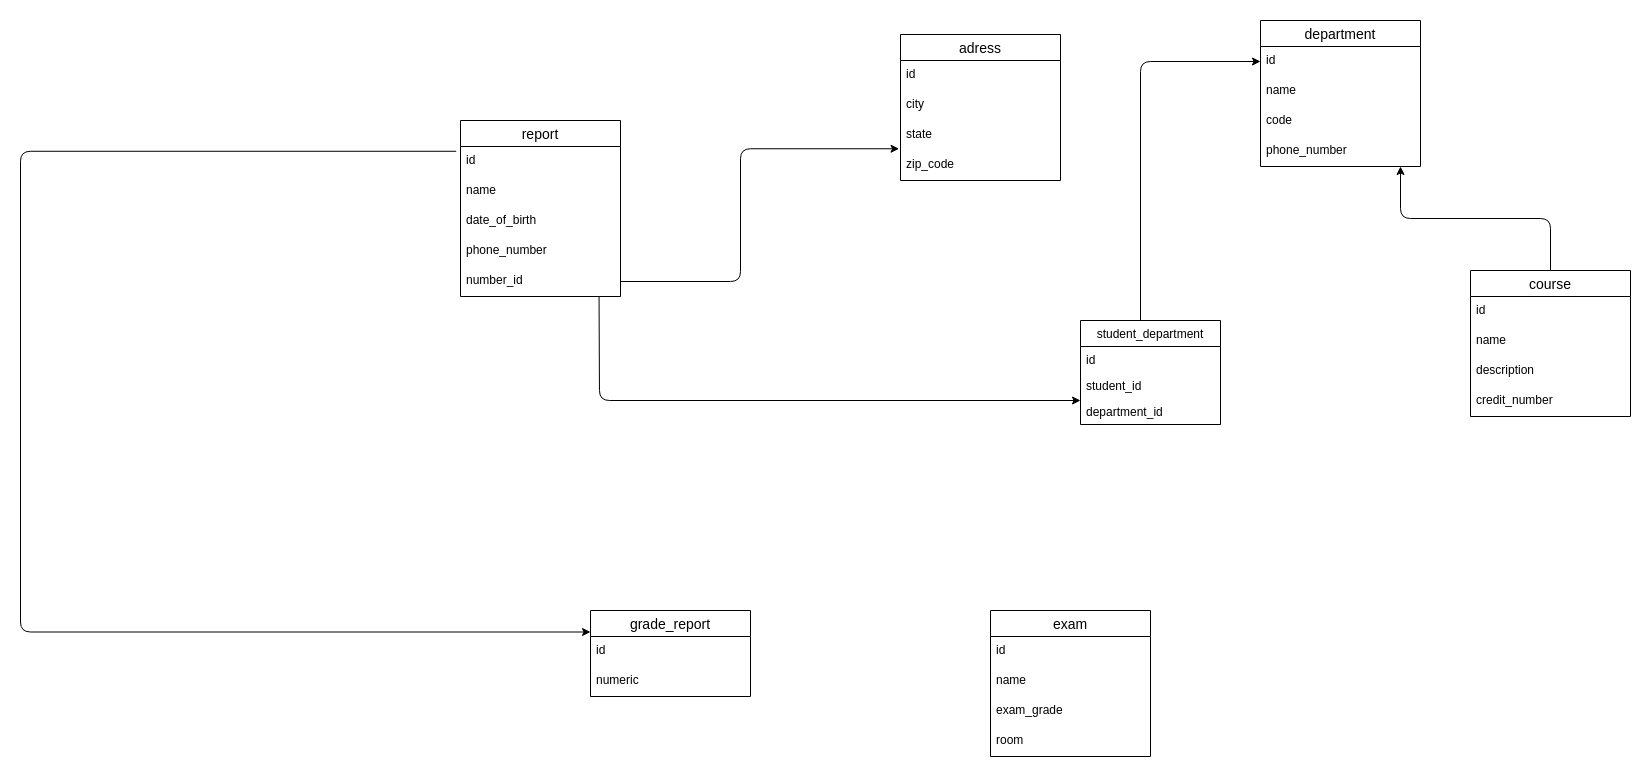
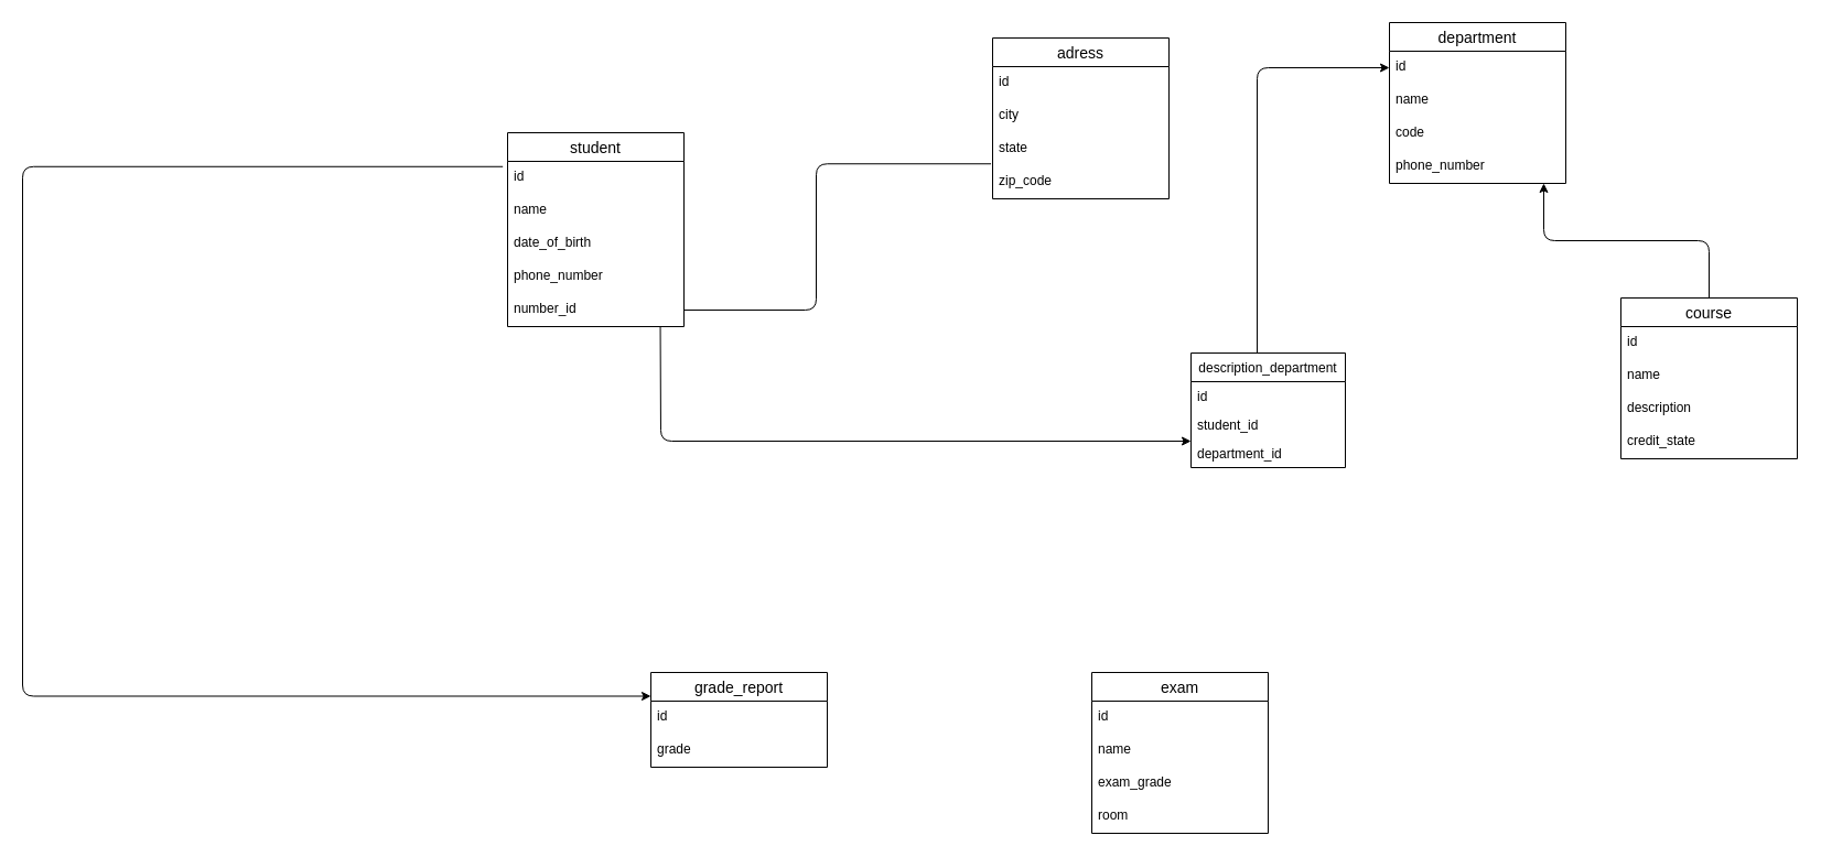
  <mxCell id="0" />
  <mxCell id="1" parent="0" />
- <mxCell id="2" value="report" style="swimlane;fontStyle=0;childLayout=stackLayout;horizontal=1;startSize=26;horizontalStack=0;resizeParent=1;resizeParentMax=0;resizeLast=0;collapsible=1;marginBottom=0;align=center;fontSize=14;" vertex="1" parent="1"><mxGeometry x="460" y="120" width="160" height="176" as="geometry"><mxRectangle x="340" y="199" width="80" height="26" as="alternateBounds" /></mxGeometry></mxCell>
+ <mxCell id="2" value="student" style="swimlane;fontStyle=0;childLayout=stackLayout;horizontal=1;startSize=26;horizontalStack=0;resizeParent=1;resizeParentMax=0;resizeLast=0;collapsible=1;marginBottom=0;align=center;fontSize=14;" vertex="1" parent="1"><mxGeometry x="460" y="120" width="160" height="176" as="geometry"><mxRectangle x="340" y="199" width="80" height="26" as="alternateBounds" /></mxGeometry></mxCell>
  <mxCell id="3" value="id" style="text;strokeColor=none;fillColor=none;spacingLeft=4;spacingRight=4;overflow=hidden;rotatable=0;points=[[0,0.5],[1,0.5]];portConstraint=eastwest;fontSize=12;" vertex="1" parent="2"><mxGeometry y="26" width="160" height="30" as="geometry" /></mxCell>
  <mxCell id="4" value="name" style="text;strokeColor=none;fillColor=none;spacingLeft=4;spacingRight=4;overflow=hidden;rotatable=0;points=[[0,0.5],[1,0.5]];portConstraint=eastwest;fontSize=12;" vertex="1" parent="2"><mxGeometry y="56" width="160" height="30" as="geometry" /></mxCell>
  <mxCell id="5" value="date_of_birth" style="text;strokeColor=none;fillColor=none;spacingLeft=4;spacingRight=4;overflow=hidden;rotatable=0;points=[[0,0.5],[1,0.5]];portConstraint=eastwest;fontSize=12;" vertex="1" parent="2"><mxGeometry y="86" width="160" height="30" as="geometry" /></mxCell>
  <mxCell id="6" value="phone_number" style="text;strokeColor=none;fillColor=none;spacingLeft=4;spacingRight=4;overflow=hidden;rotatable=0;points=[[0,0.5],[1,0.5]];portConstraint=eastwest;fontSize=12;" vertex="1" parent="2"><mxGeometry y="116" width="160" height="30" as="geometry" /></mxCell>
  <mxCell id="7" value="number_id" style="text;strokeColor=none;fillColor=none;spacingLeft=4;spacingRight=4;overflow=hidden;rotatable=0;points=[[0,0.5],[1,0.5]];portConstraint=eastwest;fontSize=12;" vertex="1" parent="2"><mxGeometry y="146" width="160" height="30" as="geometry" /></mxCell>
  <mxCell id="8" value="adress" style="swimlane;fontStyle=0;childLayout=stackLayout;horizontal=1;startSize=26;horizontalStack=0;resizeParent=1;resizeParentMax=0;resizeLast=0;collapsible=1;marginBottom=0;align=center;fontSize=14;" vertex="1" parent="1"><mxGeometry x="900" y="34" width="160" height="146" as="geometry" /></mxCell>
  <mxCell id="9" value="id" style="text;strokeColor=none;fillColor=none;spacingLeft=4;spacingRight=4;overflow=hidden;rotatable=0;points=[[0,0.5],[1,0.5]];portConstraint=eastwest;fontSize=12;" vertex="1" parent="8"><mxGeometry y="26" width="160" height="30" as="geometry" /></mxCell>
  <mxCell id="10" value="city" style="text;strokeColor=none;fillColor=none;spacingLeft=4;spacingRight=4;overflow=hidden;rotatable=0;points=[[0,0.5],[1,0.5]];portConstraint=eastwest;fontSize=12;" vertex="1" parent="8"><mxGeometry y="56" width="160" height="30" as="geometry" /></mxCell>
  <mxCell id="11" value="state" style="text;strokeColor=none;fillColor=none;spacingLeft=4;spacingRight=4;overflow=hidden;rotatable=0;points=[[0,0.5],[1,0.5]];portConstraint=eastwest;fontSize=12;" vertex="1" parent="8"><mxGeometry y="86" width="160" height="30" as="geometry" /></mxCell>
  <mxCell id="12" value="zip_code" style="text;strokeColor=none;fillColor=none;spacingLeft=4;spacingRight=4;overflow=hidden;rotatable=0;points=[[0,0.5],[1,0.5]];portConstraint=eastwest;fontSize=12;" vertex="1" parent="8"><mxGeometry y="116" width="160" height="30" as="geometry" /></mxCell>
  <mxCell id="13" value="department" style="swimlane;fontStyle=0;childLayout=stackLayout;horizontal=1;startSize=26;horizontalStack=0;resizeParent=1;resizeParentMax=0;resizeLast=0;collapsible=1;marginBottom=0;align=center;fontSize=14;" vertex="1" parent="1"><mxGeometry x="1260" y="20" width="160" height="146" as="geometry" /></mxCell>
  <mxCell id="14" value="id" style="text;strokeColor=none;fillColor=none;spacingLeft=4;spacingRight=4;overflow=hidden;rotatable=0;points=[[0,0.5],[1,0.5]];portConstraint=eastwest;fontSize=12;" vertex="1" parent="13"><mxGeometry y="26" width="160" height="30" as="geometry" /></mxCell>
  <mxCell id="15" value="name" style="text;strokeColor=none;fillColor=none;spacingLeft=4;spacingRight=4;overflow=hidden;rotatable=0;points=[[0,0.5],[1,0.5]];portConstraint=eastwest;fontSize=12;" vertex="1" parent="13"><mxGeometry y="56" width="160" height="30" as="geometry" /></mxCell>
  <mxCell id="16" value="code" style="text;strokeColor=none;fillColor=none;spacingLeft=4;spacingRight=4;overflow=hidden;rotatable=0;points=[[0,0.5],[1,0.5]];portConstraint=eastwest;fontSize=12;" vertex="1" parent="13"><mxGeometry y="86" width="160" height="30" as="geometry" /></mxCell>
  <mxCell id="17" value="phone_number" style="text;strokeColor=none;fillColor=none;spacingLeft=4;spacingRight=4;overflow=hidden;rotatable=0;points=[[0,0.5],[1,0.5]];portConstraint=eastwest;fontSize=12;" vertex="1" parent="13"><mxGeometry y="116" width="160" height="30" as="geometry" /></mxCell>
  <mxCell id="18" value="course" style="swimlane;fontStyle=0;childLayout=stackLayout;horizontal=1;startSize=26;horizontalStack=0;resizeParent=1;resizeParentMax=0;resizeLast=0;collapsible=1;marginBottom=0;align=center;fontSize=14;" vertex="1" parent="1"><mxGeometry x="1470" y="270" width="160" height="146" as="geometry" /></mxCell>
  <mxCell id="19" value="id" style="text;strokeColor=none;fillColor=none;spacingLeft=4;spacingRight=4;overflow=hidden;rotatable=0;points=[[0,0.5],[1,0.5]];portConstraint=eastwest;fontSize=12;" vertex="1" parent="18"><mxGeometry y="26" width="160" height="30" as="geometry" /></mxCell>
  <mxCell id="20" value="name" style="text;strokeColor=none;fillColor=none;spacingLeft=4;spacingRight=4;overflow=hidden;rotatable=0;points=[[0,0.5],[1,0.5]];portConstraint=eastwest;fontSize=12;" vertex="1" parent="18"><mxGeometry y="56" width="160" height="30" as="geometry" /></mxCell>
  <mxCell id="21" value="description" style="text;strokeColor=none;fillColor=none;spacingLeft=4;spacingRight=4;overflow=hidden;rotatable=0;points=[[0,0.5],[1,0.5]];portConstraint=eastwest;fontSize=12;" vertex="1" parent="18"><mxGeometry y="86" width="160" height="30" as="geometry" /></mxCell>
- <mxCell id="22" value="credit_number" style="text;strokeColor=none;fillColor=none;spacingLeft=4;spacingRight=4;overflow=hidden;rotatable=0;points=[[0,0.5],[1,0.5]];portConstraint=eastwest;fontSize=12;" vertex="1" parent="18"><mxGeometry y="116" width="160" height="30" as="geometry" /></mxCell>
+ <mxCell id="22" value="credit_state" style="text;strokeColor=none;fillColor=none;spacingLeft=4;spacingRight=4;overflow=hidden;rotatable=0;points=[[0,0.5],[1,0.5]];portConstraint=eastwest;fontSize=12;" vertex="1" parent="18"><mxGeometry y="116" width="160" height="30" as="geometry" /></mxCell>
  <mxCell id="23" value="grade_report" style="swimlane;fontStyle=0;childLayout=stackLayout;horizontal=1;startSize=26;horizontalStack=0;resizeParent=1;resizeParentMax=0;resizeLast=0;collapsible=1;marginBottom=0;align=center;fontSize=14;" vertex="1" parent="1"><mxGeometry x="590" y="610" width="160" height="86" as="geometry" /></mxCell>
  <mxCell id="24" value="id" style="text;strokeColor=none;fillColor=none;spacingLeft=4;spacingRight=4;overflow=hidden;rotatable=0;points=[[0,0.5],[1,0.5]];portConstraint=eastwest;fontSize=12;" vertex="1" parent="23"><mxGeometry y="26" width="160" height="30" as="geometry" /></mxCell>
- <mxCell id="25" value="numeric" style="text;strokeColor=none;fillColor=none;spacingLeft=4;spacingRight=4;overflow=hidden;rotatable=0;points=[[0,0.5],[1,0.5]];portConstraint=eastwest;fontSize=12;" vertex="1" parent="23"><mxGeometry y="56" width="160" height="30" as="geometry" /></mxCell>
+ <mxCell id="25" value="grade" style="text;strokeColor=none;fillColor=none;spacingLeft=4;spacingRight=4;overflow=hidden;rotatable=0;points=[[0,0.5],[1,0.5]];portConstraint=eastwest;fontSize=12;" vertex="1" parent="23"><mxGeometry y="56" width="160" height="30" as="geometry" /></mxCell>
  <mxCell id="26" value="exam" style="swimlane;fontStyle=0;childLayout=stackLayout;horizontal=1;startSize=26;horizontalStack=0;resizeParent=1;resizeParentMax=0;resizeLast=0;collapsible=1;marginBottom=0;align=center;fontSize=14;" vertex="1" parent="1"><mxGeometry x="990" y="610" width="160" height="146" as="geometry" /></mxCell>
  <mxCell id="27" value="id" style="text;strokeColor=none;fillColor=none;spacingLeft=4;spacingRight=4;overflow=hidden;rotatable=0;points=[[0,0.5],[1,0.5]];portConstraint=eastwest;fontSize=12;" vertex="1" parent="26"><mxGeometry y="26" width="160" height="30" as="geometry" /></mxCell>
  <mxCell id="28" value="name" style="text;strokeColor=none;fillColor=none;spacingLeft=4;spacingRight=4;overflow=hidden;rotatable=0;points=[[0,0.5],[1,0.5]];portConstraint=eastwest;fontSize=12;" vertex="1" parent="26"><mxGeometry y="56" width="160" height="30" as="geometry" /></mxCell>
  <mxCell id="29" value="exam_grade" style="text;strokeColor=none;fillColor=none;spacingLeft=4;spacingRight=4;overflow=hidden;rotatable=0;points=[[0,0.5],[1,0.5]];portConstraint=eastwest;fontSize=12;" vertex="1" parent="26"><mxGeometry y="86" width="160" height="30" as="geometry" /></mxCell>
  <mxCell id="30" value="room" style="text;strokeColor=none;fillColor=none;spacingLeft=4;spacingRight=4;overflow=hidden;rotatable=0;points=[[0,0.5],[1,0.5]];portConstraint=eastwest;fontSize=12;" vertex="1" parent="26"><mxGeometry y="116" width="160" height="30" as="geometry" /></mxCell>
- <mxCell id="31" value="" style="edgeStyle=elbowEdgeStyle;elbow=horizontal;endArrow=classic;html=1;entryX=-0.009;entryY=-0.058;entryDx=0;entryDy=0;entryPerimeter=0;" edge="1" parent="1" source="7" target="12"><mxGeometry width="50" height="50" relative="1" as="geometry"><mxPoint x="800" y="230" as="sourcePoint" /><mxPoint x="850" y="180" as="targetPoint" /><Array as="points"><mxPoint x="740" y="180" /></Array></mxGeometry></mxCell>
- <mxCell id="32" value="student_department" style="swimlane;fontStyle=0;childLayout=stackLayout;horizontal=1;startSize=26;fillColor=none;horizontalStack=0;resizeParent=1;resizeParentMax=0;resizeLast=0;collapsible=1;marginBottom=0;" vertex="1" parent="1"><mxGeometry x="1080" y="320" width="140" height="104" as="geometry" /></mxCell>
+ <mxCell id="31" value="" style="edgeStyle=elbowEdgeStyle;elbow=horizontal;endArrow=none;html=1;entryX=-0.009;entryY=-0.058;entryDx=0;entryDy=0;entryPerimeter=0;" edge="1" parent="1" source="7" target="12"><mxGeometry width="50" height="50" relative="1" as="geometry"><mxPoint x="800" y="230" as="sourcePoint" /><mxPoint x="850" y="180" as="targetPoint" /><Array as="points"><mxPoint x="740" y="180" /></Array></mxGeometry></mxCell>
+ <mxCell id="32" value="description_department" style="swimlane;fontStyle=0;childLayout=stackLayout;horizontal=1;startSize=26;fillColor=none;horizontalStack=0;resizeParent=1;resizeParentMax=0;resizeLast=0;collapsible=1;marginBottom=0;" vertex="1" parent="1"><mxGeometry x="1080" y="320" width="140" height="104" as="geometry" /></mxCell>
  <mxCell id="33" value="id" style="text;strokeColor=none;fillColor=none;align=left;verticalAlign=top;spacingLeft=4;spacingRight=4;overflow=hidden;rotatable=0;points=[[0,0.5],[1,0.5]];portConstraint=eastwest;" vertex="1" parent="32"><mxGeometry y="26" width="140" height="26" as="geometry" /></mxCell>
  <mxCell id="34" value="student_id" style="text;strokeColor=none;fillColor=none;align=left;verticalAlign=top;spacingLeft=4;spacingRight=4;overflow=hidden;rotatable=0;points=[[0,0.5],[1,0.5]];portConstraint=eastwest;" vertex="1" parent="32"><mxGeometry y="52" width="140" height="26" as="geometry" /></mxCell>
  <mxCell id="35" value="department_id" style="text;strokeColor=none;fillColor=none;align=left;verticalAlign=top;spacingLeft=4;spacingRight=4;overflow=hidden;rotatable=0;points=[[0,0.5],[1,0.5]];portConstraint=eastwest;" vertex="1" parent="32"><mxGeometry y="78" width="140" height="26" as="geometry" /></mxCell>
  <mxCell id="36" value="" style="edgeStyle=elbowEdgeStyle;elbow=horizontal;endArrow=classic;html=1;exitX=0.866;exitY=0.992;exitDx=0;exitDy=0;exitPerimeter=0;" edge="1" parent="1" source="7"><mxGeometry width="50" height="50" relative="1" as="geometry"><mxPoint x="650" y="380" as="sourcePoint" /><mxPoint x="1080" y="400" as="targetPoint" /><Array as="points"><mxPoint x="599" y="420" /><mxPoint x="1040" y="400" /><mxPoint x="710" y="400" /></Array></mxGeometry></mxCell>
  <mxCell id="37" value="" style="edgeStyle=elbowEdgeStyle;elbow=horizontal;endArrow=classic;html=1;entryX=0;entryY=0.5;entryDx=0;entryDy=0;" edge="1" parent="1" target="14"><mxGeometry width="50" height="50" relative="1" as="geometry"><mxPoint x="1140" y="320" as="sourcePoint" /><mxPoint x="1200" y="60" as="targetPoint" /><Array as="points"><mxPoint x="1140" y="250" /><mxPoint x="1180" y="110" /></Array></mxGeometry></mxCell>
  <mxCell id="38" value="" style="edgeStyle=elbowEdgeStyle;elbow=vertical;endArrow=classic;html=1;" edge="1" parent="1" source="18"><mxGeometry width="50" height="50" relative="1" as="geometry"><mxPoint x="1350" y="216" as="sourcePoint" /><mxPoint x="1400" y="166" as="targetPoint" /></mxGeometry></mxCell>
  <mxCell id="39" value="" style="edgeStyle=elbowEdgeStyle;elbow=horizontal;endArrow=classic;html=1;entryX=0;entryY=0.25;entryDx=0;entryDy=0;exitX=-0.027;exitY=0.159;exitDx=0;exitDy=0;exitPerimeter=0;" edge="1" parent="1" source="3" target="23"><mxGeometry width="50" height="50" relative="1" as="geometry"><mxPoint x="550" y="118" as="sourcePoint" /><mxPoint x="38.75" y="80" as="targetPoint" /><Array as="points"><mxPoint x="20" y="150" /><mxPoint x="450" y="160" /><mxPoint x="130" y="118" /></Array></mxGeometry></mxCell>
